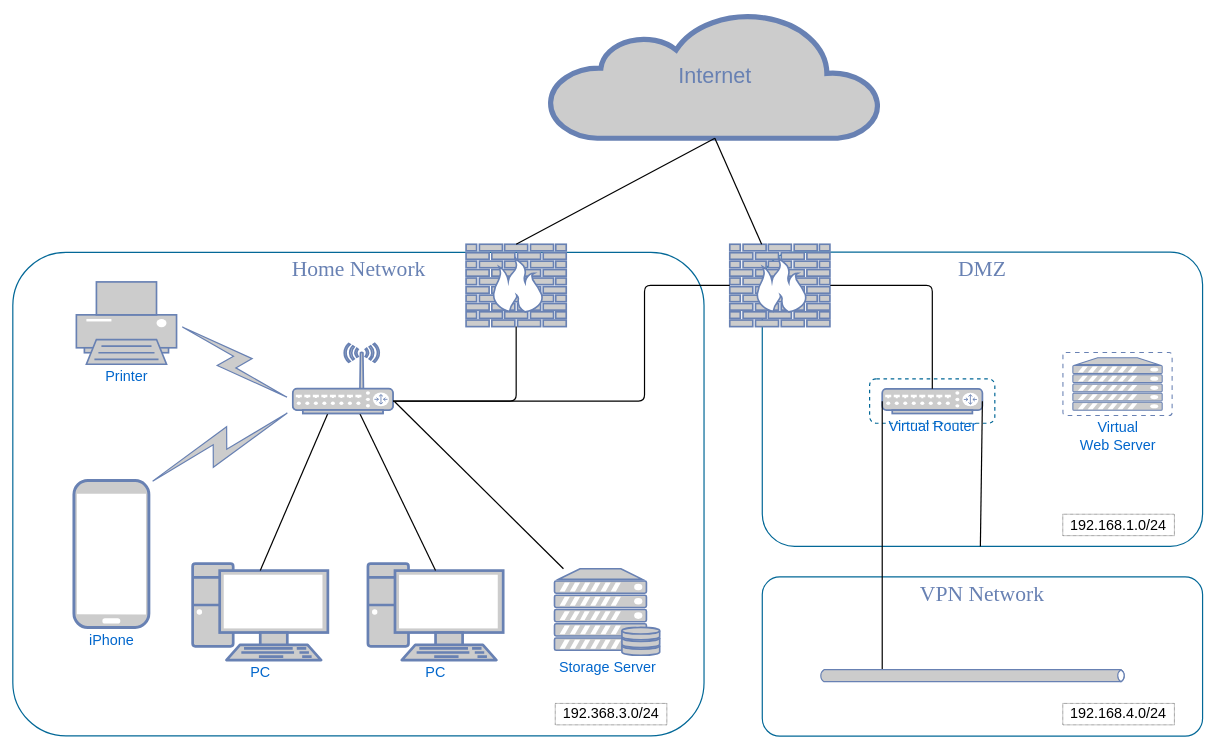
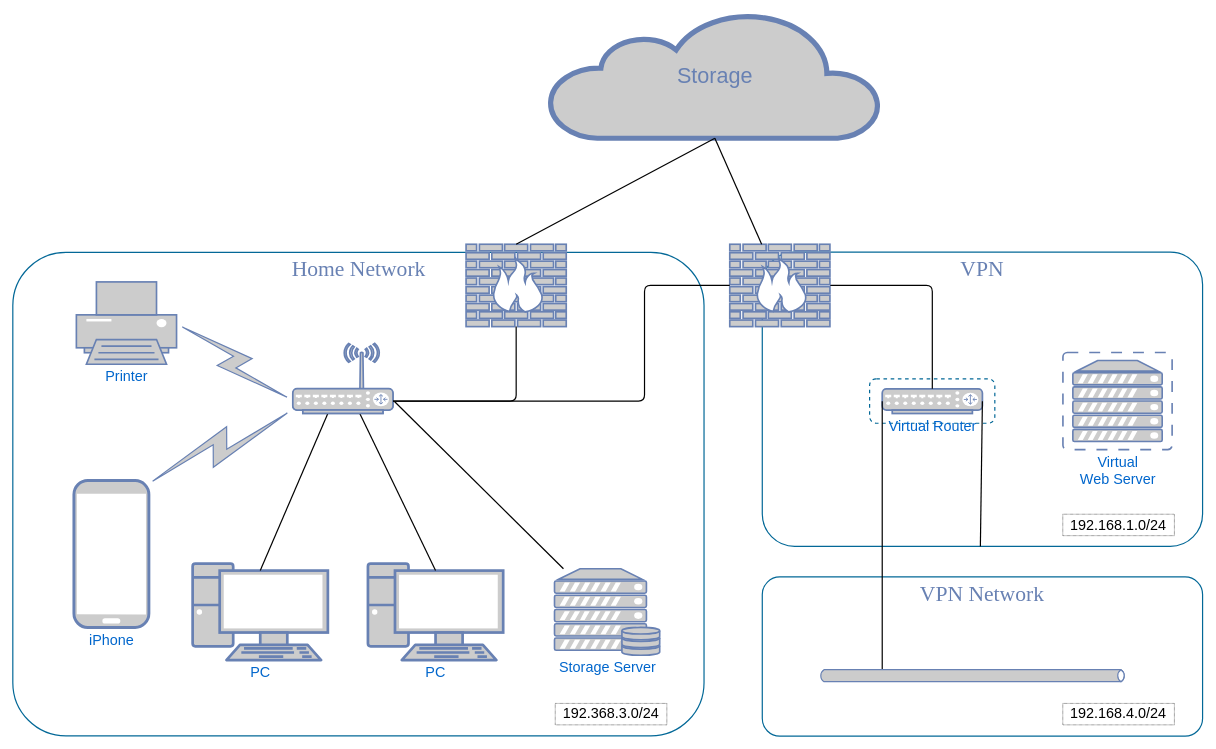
  <mxCell id="0" />
  <mxCell id="1" parent="0" />
  <mxCell id="2" value="" style="group" parent="1" vertex="1" connectable="0"><mxGeometry x="20.5" y="20" width="1984" height="1207" as="geometry" /></mxCell>
  <mxCell id="3" value="Home Network" style="rounded=1;whiteSpace=wrap;html=1;shadow=0;comic=0;strokeColor=#036897;strokeWidth=2;fillColor=none;fontFamily=Verdana;fontSize=36;fontColor=#6881B3;align=center;arcSize=11;verticalAlign=top;" parent="2" vertex="1"><mxGeometry y="400.367" width="1152.629" height="806.186" as="geometry" /></mxCell>
- <mxCell id="4" value="&lt;div style=&quot;font-size: 36px;&quot;&gt;DMZ&lt;/div&gt;" style="rounded=1;whiteSpace=wrap;html=1;shadow=0;comic=0;strokeColor=#036897;strokeWidth=2;fillColor=none;fontFamily=Verdana;fontSize=36;fontColor=#6881B3;align=center;arcSize=11;verticalAlign=top;" parent="2" vertex="1"><mxGeometry x="1249.771" y="399.95" width="734.229" height="490.665" as="geometry" /></mxCell>
+ <mxCell id="4" value="&lt;div style=&quot;font-size: 36px;&quot;&gt;VPN&lt;/div&gt;" style="rounded=1;whiteSpace=wrap;html=1;shadow=0;comic=0;strokeColor=#036897;strokeWidth=2;fillColor=none;fontFamily=Verdana;fontSize=36;fontColor=#6881B3;align=center;arcSize=11;verticalAlign=top;" parent="2" vertex="1"><mxGeometry x="1249.771" y="399.95" width="734.229" height="490.665" as="geometry" /></mxCell>
  <mxCell id="5" value="" style="rounded=1;whiteSpace=wrap;html=1;fontSize=24;dashed=1;strokeWidth=2;strokeColor=#036897;" parent="2" vertex="1"><mxGeometry x="1428.747" y="611.151" width="208.81" height="74.164" as="geometry" /></mxCell>
  <mxCell id="6" value="&lt;div style=&quot;font-size: 36px;&quot;&gt;VPN Network&lt;/div&gt;" style="rounded=1;whiteSpace=wrap;html=1;shadow=0;comic=0;strokeColor=#036897;strokeWidth=2;fillColor=none;fontFamily=Verdana;fontSize=36;fontColor=#6881B3;align=center;arcSize=11;verticalAlign=top;" parent="2" vertex="1"><mxGeometry x="1249.771" y="941.558" width="734.229" height="265.442" as="geometry" /></mxCell>
  <mxCell id="7" value="PC" style="fontColor=#0066CC;verticalAlign=top;verticalLabelPosition=bottom;labelPosition=center;align=center;html=1;fillColor=#CCCCCC;strokeColor=#6881B3;gradientColor=none;gradientDirection=north;strokeWidth=2;shape=mxgraph.networks.pc;rounded=0;shadow=0;comic=0;fontSize=24;" parent="2" vertex="1"><mxGeometry x="592.184" y="919.512" width="225.514" height="160.688" as="geometry" /></mxCell>
  <mxCell id="8" value="PC" style="fontColor=#0066CC;verticalAlign=top;verticalLabelPosition=bottom;labelPosition=center;align=center;html=1;fillColor=#CCCCCC;strokeColor=#6881B3;gradientColor=none;gradientDirection=north;strokeWidth=2;shape=mxgraph.networks.pc;rounded=0;shadow=0;comic=0;fontSize=24;" parent="2" vertex="1"><mxGeometry x="299.851" y="919.512" width="225.514" height="160.688" as="geometry" /></mxCell>
  <mxCell id="9" value="&lt;div style=&quot;font-size: 24px;&quot;&gt;Printer&lt;/div&gt;" style="fontColor=#0066CC;verticalAlign=top;verticalLabelPosition=bottom;labelPosition=center;align=center;html=1;fillColor=#CCCCCC;strokeColor=#6881B3;gradientColor=none;gradientDirection=north;strokeWidth=2;shape=mxgraph.networks.printer;rounded=0;shadow=0;comic=0;fontSize=24;" parent="2" vertex="1"><mxGeometry x="105.984" y="449.596" width="167.048" height="137.34" as="geometry" /></mxCell>
  <mxCell id="10" value="" style="fontColor=#0066CC;verticalAlign=top;verticalLabelPosition=bottom;labelPosition=center;align=center;html=1;fillColor=#CCCCCC;strokeColor=#6881B3;gradientColor=none;gradientDirection=north;strokeWidth=2;shape=mxgraph.networks.wireless_hub;rounded=0;shadow=0;comic=0;fontSize=24;" parent="2" vertex="1"><mxGeometry x="466.898" y="552.128" width="167.048" height="116.739" as="geometry" /></mxCell>
  <mxCell id="11" style="edgeStyle=none;html=1;labelBackgroundColor=none;endArrow=none;endFill=0;strokeWidth=2;fontFamily=Verdana;fontSize=24;fontColor=#036897;exitX=0.5;exitY=0.07;exitDx=0;exitDy=0;exitPerimeter=0;" parent="2" source="7" target="10" edge="1"><mxGeometry relative="1" as="geometry"><mxPoint x="379.198" y="710.069" as="targetPoint" /></mxGeometry></mxCell>
  <mxCell id="12" style="edgeStyle=none;html=1;labelBackgroundColor=none;endArrow=none;endFill=0;strokeWidth=2;fontFamily=Verdana;fontSize=24;fontColor=#036897;exitX=0.5;exitY=0.07;exitDx=0;exitDy=0;exitPerimeter=0;" parent="2" source="8" target="10" edge="1"><mxGeometry relative="1" as="geometry"><mxPoint x="111.922" y="809.518" as="sourcePoint" /></mxGeometry></mxCell>
  <mxCell id="13" value="" style="html=1;fillColor=#CCCCCC;strokeColor=#6881B3;gradientColor=none;gradientDirection=north;strokeWidth=2;shape=mxgraph.networks.comm_link_edge;html=1;labelBackgroundColor=none;endArrow=none;endFill=0;fontFamily=Verdana;fontSize=24;entryX=0;entryY=0.5;entryDx=0;entryDy=0;entryPerimeter=0;exitX=1;exitY=0.5;exitDx=0;exitDy=0;exitPerimeter=0;" parent="2" source="9" target="19" edge="1"><mxGeometry width="100" height="100" relative="1" as="geometry"><mxPoint x="834.403" y="572.729" as="sourcePoint" /><mxPoint x="466.898" y="751.271" as="targetPoint" /></mxGeometry></mxCell>
  <mxCell id="14" value="" style="html=1;fillColor=#CCCCCC;strokeColor=#6881B3;gradientColor=none;gradientDirection=north;strokeWidth=2;shape=mxgraph.networks.comm_link_edge;html=1;labelBackgroundColor=none;endArrow=none;endFill=0;fontFamily=Verdana;fontSize=24;exitX=0.02;exitY=0.94;exitDx=0;exitDy=0;exitPerimeter=0;entryX=0.95;entryY=0.03;entryDx=0;entryDy=0;entryPerimeter=0;" parent="2" source="10" target="15" edge="1"><mxGeometry width="100" height="100" relative="1" as="geometry"><mxPoint x="2608.449" y="1833.511" as="sourcePoint" /><mxPoint x="2112.318" y="1714.025" as="targetPoint" /></mxGeometry></mxCell>
  <mxCell id="15" value="iPhone" style="fontColor=#0066CC;verticalAlign=top;verticalLabelPosition=bottom;labelPosition=center;align=center;html=1;fillColor=#CCCCCC;strokeColor=#6881B3;gradientColor=none;gradientDirection=north;strokeWidth=2;shape=mxgraph.networks.mobile;rounded=0;shadow=0;comic=0;fontSize=24;" parent="2" vertex="1"><mxGeometry x="101.899" y="780.799" width="125" height="245" as="geometry" /></mxCell>
- <mxCell id="16" value="Internet" style="html=1;fillColor=#CCCCCC;strokeColor=#6881B3;gradientColor=none;gradientDirection=north;strokeWidth=2;shape=mxgraph.networks.cloud;fontColor=#6881B3;rounded=0;shadow=0;comic=0;align=center;fontSize=36;" parent="2" vertex="1"><mxGeometry x="895.22" width="550.904" height="210.03" as="geometry" /></mxCell>
+ <mxCell id="16" value="Storage" style="html=1;fillColor=#CCCCCC;strokeColor=#6881B3;gradientColor=none;gradientDirection=north;strokeWidth=2;shape=mxgraph.networks.cloud;fontColor=#6881B3;rounded=0;shadow=0;comic=0;align=center;fontSize=36;" parent="2" vertex="1"><mxGeometry x="895.22" width="550.904" height="210.03" as="geometry" /></mxCell>
  <mxCell id="17" style="edgeStyle=none;html=1;labelBackgroundColor=none;endArrow=none;endFill=0;strokeWidth=2;fontFamily=Verdana;fontSize=24;fontColor=#6881B3;" parent="2" source="18" edge="1"><mxGeometry relative="1" as="geometry"><mxPoint x="636.452" y="648.952" as="targetPoint" /></mxGeometry></mxCell>
  <mxCell id="18" value="&lt;div style=&quot;font-size: 24px;&quot;&gt;Storage Server&lt;/div&gt;&lt;div style=&quot;font-size: 24px;&quot;&gt;&lt;br style=&quot;font-size: 24px;&quot;&gt;&lt;/div&gt;" style="fontColor=#0066CC;verticalAlign=top;verticalLabelPosition=bottom;labelPosition=center;align=center;html=1;fillColor=#CCCCCC;strokeColor=#6881B3;gradientColor=none;gradientDirection=north;strokeWidth=2;shape=mxgraph.networks.server_storage;rounded=0;shadow=0;comic=0;fontSize=24;" parent="2" vertex="1"><mxGeometry x="903.313" y="927.936" width="175.4" height="144.207" as="geometry" /></mxCell>
  <mxCell id="19" value="" style="fontColor=#0066CC;verticalAlign=top;verticalLabelPosition=bottom;labelPosition=center;align=center;html=1;fillColor=#CCCCCC;strokeColor=#6881B3;gradientColor=none;gradientDirection=north;strokeWidth=2;shape=mxgraph.networks.router;rounded=0;shadow=0;comic=0;fontSize=24;" parent="2" vertex="1"><mxGeometry x="466.898" y="627.665" width="167.048" height="41.202" as="geometry" /></mxCell>
- <mxCell id="20" value="&lt;div style=&quot;font-size: 24px;&quot;&gt;Virtual&lt;/div&gt;&lt;div style=&quot;font-size: 24px;&quot;&gt;Web Server&lt;/div&gt;&lt;div style=&quot;font-size: 24px;&quot;&gt;&lt;br style=&quot;font-size: 24px;&quot;&gt;&lt;/div&gt;" style="fontColor=#0066CC;verticalAlign=top;verticalLabelPosition=bottom;labelPosition=center;align=center;html=1;outlineConnect=0;fillColor=#CCCCCC;strokeColor=#6881B3;gradientColor=none;gradientDirection=north;strokeWidth=2;shape=mxgraph.networks.virtual_server;fontSize=24;" parent="2" vertex="1"><mxGeometry x="1751.119" y="567.238" width="182.082" height="105" as="geometry" /></mxCell>
+ <mxCell id="20" value="&lt;div style=&quot;font-size: 24px;&quot;&gt;Virtual&lt;/div&gt;&lt;div style=&quot;font-size: 24px;&quot;&gt;Web Server&lt;/div&gt;&lt;div style=&quot;font-size: 24px;&quot;&gt;&lt;br style=&quot;font-size: 24px;&quot;&gt;&lt;/div&gt;" style="fontColor=#0066CC;verticalAlign=top;verticalLabelPosition=bottom;labelPosition=center;align=center;html=1;outlineConnect=0;fillColor=#CCCCCC;strokeColor=#6881B3;gradientColor=none;gradientDirection=north;strokeWidth=2;shape=mxgraph.networks.virtual_server;fontSize=24;" parent="2" vertex="1"><mxGeometry x="1751.119" y="567.238" width="182.082" height="162.061" as="geometry" /></mxCell>
  <mxCell id="21" value="Virtual Router" style="fontColor=#0066CC;verticalAlign=top;verticalLabelPosition=bottom;labelPosition=center;align=center;html=1;outlineConnect=0;fillColor=#CCCCCC;strokeColor=#6881B3;gradientColor=none;gradientDirection=north;strokeWidth=2;shape=mxgraph.networks.router;fontSize=24;" parent="2" vertex="1"><mxGeometry x="1449.793" y="627.872" width="167.048" height="41.202" as="geometry" /></mxCell>
  <mxCell id="22" style="edgeStyle=orthogonalEdgeStyle;html=1;labelBackgroundColor=none;endArrow=none;endFill=0;strokeWidth=2;fontFamily=Verdana;fontSize=24;fontColor=#036897;exitX=0.5;exitY=0;exitDx=0;exitDy=0;exitPerimeter=0;entryX=1;entryY=0.5;entryDx=0;entryDy=0;entryPerimeter=0;" parent="2" source="21" target="29" edge="1"><mxGeometry relative="1" as="geometry"><mxPoint x="1383.5" y="455" as="targetPoint" /><mxPoint x="650.173" y="628.351" as="sourcePoint" /><Array as="points"><mxPoint x="1534" y="455" /></Array></mxGeometry></mxCell>
  <mxCell id="23" style="edgeStyle=none;html=1;labelBackgroundColor=none;endArrow=none;endFill=0;strokeWidth=2;fontFamily=Verdana;fontSize=24;fontColor=#6881B3;exitX=1;exitY=0.5;exitDx=0;exitDy=0;exitPerimeter=0;" parent="2" source="21" target="4" edge="1"><mxGeometry relative="1" as="geometry"><mxPoint x="1707.227" y="531.231" as="targetPoint" /><mxPoint x="1522.998" y="533.391" as="sourcePoint" /></mxGeometry></mxCell>
  <mxCell id="24" style="edgeStyle=none;html=1;labelBackgroundColor=none;endArrow=none;endFill=0;strokeWidth=2;fontFamily=Verdana;fontSize=24;fontColor=#6881B3;exitX=0;exitY=0.5;exitDx=0;exitDy=0;exitPerimeter=0;" parent="2" source="21" target="25" edge="1"><mxGeometry relative="1" as="geometry"><mxPoint x="1469.184" y="1073.333" as="targetPoint" /><mxPoint x="1463.5" y="781" as="sourcePoint" /></mxGeometry></mxCell>
  <mxCell id="25" value="" style="html=1;outlineConnect=0;fillColor=#CCCCCC;strokeColor=#6881B3;gradientColor=none;gradientDirection=north;strokeWidth=2;shape=mxgraph.networks.bus;gradientColor=none;gradientDirection=north;fontColor=#ffffff;perimeter=backbonePerimeter;backboneSize=20;fontSize=24;" parent="2" vertex="1"><mxGeometry x="1344.734" y="1092.561" width="511.166" height="27.468" as="geometry" /></mxCell>
  <mxCell id="26" value="" style="fontColor=#0066CC;verticalAlign=top;verticalLabelPosition=bottom;labelPosition=center;align=center;html=1;outlineConnect=0;fillColor=#CCCCCC;strokeColor=#6881B3;gradientColor=none;gradientDirection=north;strokeWidth=2;shape=mxgraph.networks.firewall;fontSize=24;" parent="2" vertex="1"><mxGeometry x="755.831" y="386.81" width="167.048" height="137.34" as="geometry" /></mxCell>
  <mxCell id="27" style="edgeStyle=orthogonalEdgeStyle;html=1;labelBackgroundColor=none;endArrow=none;endFill=0;strokeWidth=2;fontFamily=Verdana;fontSize=24;fontColor=#036897;exitX=1;exitY=0.5;exitDx=0;exitDy=0;exitPerimeter=0;entryX=0.5;entryY=1;entryDx=0;entryDy=0;entryPerimeter=0;" parent="2" source="19" target="26" edge="1"><mxGeometry relative="1" as="geometry"><mxPoint x="960.405" y="620.503" as="targetPoint" /><mxPoint x="1402.365" y="814.447" as="sourcePoint" /><Array as="points"><mxPoint x="839.385" y="648.857" /></Array></mxGeometry></mxCell>
  <mxCell id="28" style="edgeStyle=none;html=1;labelBackgroundColor=none;endArrow=none;endFill=0;strokeWidth=2;fontFamily=Verdana;fontSize=24;fontColor=#6881B3;entryX=0.5;entryY=1;entryDx=0;entryDy=0;entryPerimeter=0;exitX=0.5;exitY=0;exitDx=0;exitDy=0;exitPerimeter=0;" parent="2" source="26" target="16" edge="1"><mxGeometry relative="1" as="geometry"><mxPoint x="633.469" y="663.667" as="targetPoint" /><mxPoint x="901.222" y="858.458" as="sourcePoint" /></mxGeometry></mxCell>
  <mxCell id="29" value="" style="fontColor=#0066CC;verticalAlign=top;verticalLabelPosition=bottom;labelPosition=center;align=center;html=1;outlineConnect=0;fillColor=#CCCCCC;strokeColor=#6881B3;gradientColor=none;gradientDirection=north;strokeWidth=2;shape=mxgraph.networks.firewall;fontSize=24;" parent="2" vertex="1"><mxGeometry x="1195.531" y="386.81" width="167.048" height="137.34" as="geometry" /></mxCell>
  <mxCell id="30" style="edgeStyle=none;html=1;labelBackgroundColor=none;endArrow=none;endFill=0;strokeWidth=2;fontFamily=Verdana;fontSize=24;fontColor=#6881B3;entryX=0.5;entryY=1;entryDx=0;entryDy=0;entryPerimeter=0;" parent="2" source="29" target="16" edge="1"><mxGeometry relative="1" as="geometry"><mxPoint x="1180.598" y="218.52" as="targetPoint" /><mxPoint x="820.773" y="340.665" as="sourcePoint" /></mxGeometry></mxCell>
  <mxCell id="31" style="edgeStyle=orthogonalEdgeStyle;html=1;labelBackgroundColor=none;endArrow=none;endFill=0;strokeWidth=2;fontFamily=Verdana;fontSize=24;fontColor=#036897;entryX=0;entryY=0.5;entryDx=0;entryDy=0;entryPerimeter=0;exitX=1;exitY=0.5;exitDx=0;exitDy=0;exitPerimeter=0;" parent="2" source="19" target="29" edge="1"><mxGeometry relative="1" as="geometry"><mxPoint x="848.69" y="532.82" as="targetPoint" /><mxPoint x="634.657" y="649.304" as="sourcePoint" /><Array as="points"><mxPoint x="1053.418" y="648.857" /><mxPoint x="1053.418" y="455.809" /></Array></mxGeometry></mxCell>
  <mxCell id="32" value="192.368.3.0/24" style="text;html=1;strokeColor=#000000;fillColor=none;align=center;verticalAlign=middle;whiteSpace=wrap;rounded=0;fontSize=24;dashed=1;dashPattern=1 1;" parent="2" vertex="1"><mxGeometry x="904.525" y="1152.482" width="186.116" height="35.75" as="geometry" /></mxCell>
  <mxCell id="33" value="192.168.4.0/24" style="text;html=1;strokeColor=#000000;fillColor=none;align=center;verticalAlign=middle;whiteSpace=wrap;rounded=0;fontSize=24;dashed=1;dashPattern=1 1;" parent="2" vertex="1"><mxGeometry x="1750.889" y="1152.482" width="186.116" height="35.75" as="geometry" /></mxCell>
  <mxCell id="34" value="192.168.1.0/24" style="text;html=1;strokeColor=#000000;fillColor=none;align=center;verticalAlign=middle;whiteSpace=wrap;rounded=0;fontSize=24;dashed=1;dashPattern=1 1;" parent="2" vertex="1"><mxGeometry x="1750.889" y="836.99" width="186.116" height="35.75" as="geometry" /></mxCell>
